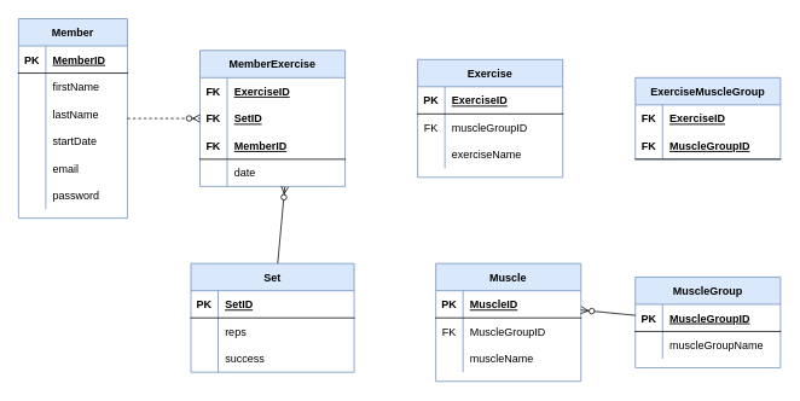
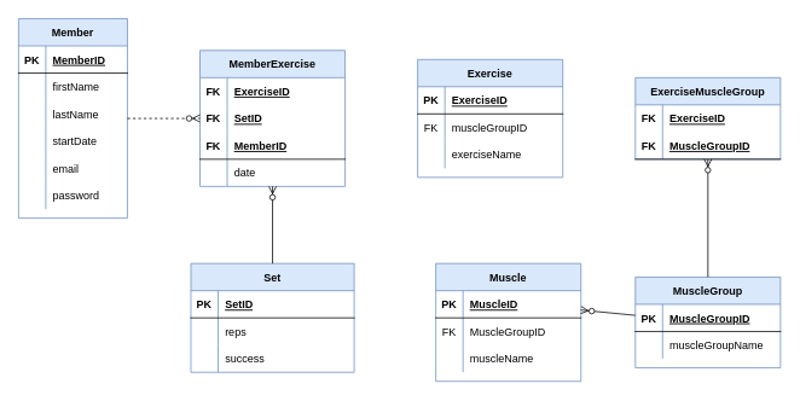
  <mxCell id="0" />
  <mxCell id="1" parent="0" />
  <mxCell id="2" value="Member" style="shape=table;startSize=30;container=1;collapsible=1;childLayout=tableLayout;fixedRows=1;rowLines=0;fontStyle=1;align=center;resizeLast=1;fillColor=#dae8fc;strokeColor=#6c8ebf;" parent="1" vertex="1"><mxGeometry x="20" y="20" width="120" height="220" as="geometry" /></mxCell>
  <mxCell id="3" value="" style="shape=tableRow;horizontal=0;startSize=0;swimlaneHead=0;swimlaneBody=0;fillColor=none;collapsible=0;dropTarget=0;points=[[0,0.5],[1,0.5]];portConstraint=eastwest;top=0;left=0;right=0;bottom=1;" parent="2" vertex="1"><mxGeometry y="30" width="120" height="30" as="geometry" /></mxCell>
  <mxCell id="4" value="PK" style="shape=partialRectangle;connectable=0;fillColor=none;top=0;left=0;bottom=0;right=0;fontStyle=1;overflow=hidden;" parent="3" vertex="1"><mxGeometry width="30" height="30" as="geometry"><mxRectangle width="30" height="30" as="alternateBounds" /></mxGeometry></mxCell>
  <mxCell id="5" value="MemberID" style="shape=partialRectangle;connectable=0;fillColor=none;top=0;left=0;bottom=0;right=0;align=left;spacingLeft=6;fontStyle=5;overflow=hidden;" parent="3" vertex="1"><mxGeometry x="30" width="90" height="30" as="geometry"><mxRectangle width="90" height="30" as="alternateBounds" /></mxGeometry></mxCell>
  <mxCell id="6" value="" style="shape=tableRow;horizontal=0;startSize=0;swimlaneHead=0;swimlaneBody=0;fillColor=none;collapsible=0;dropTarget=0;points=[[0,0.5],[1,0.5]];portConstraint=eastwest;top=0;left=0;right=0;bottom=0;" parent="2" vertex="1"><mxGeometry y="60" width="120" height="30" as="geometry" /></mxCell>
  <mxCell id="7" value="" style="shape=partialRectangle;connectable=0;fillColor=none;top=0;left=0;bottom=0;right=0;editable=1;overflow=hidden;" parent="6" vertex="1"><mxGeometry width="30" height="30" as="geometry"><mxRectangle width="30" height="30" as="alternateBounds" /></mxGeometry></mxCell>
  <mxCell id="8" value="firstName" style="shape=partialRectangle;connectable=0;fillColor=none;top=0;left=0;bottom=0;right=0;align=left;spacingLeft=6;overflow=hidden;" parent="6" vertex="1"><mxGeometry x="30" width="90" height="30" as="geometry"><mxRectangle width="90" height="30" as="alternateBounds" /></mxGeometry></mxCell>
  <mxCell id="9" value="" style="shape=tableRow;horizontal=0;startSize=0;swimlaneHead=0;swimlaneBody=0;fillColor=none;collapsible=0;dropTarget=0;points=[[0,0.5],[1,0.5]];portConstraint=eastwest;top=0;left=0;right=0;bottom=0;" parent="2" vertex="1"><mxGeometry y="90" width="120" height="30" as="geometry" /></mxCell>
  <mxCell id="10" value="" style="shape=partialRectangle;connectable=0;fillColor=none;top=0;left=0;bottom=0;right=0;editable=1;overflow=hidden;" parent="9" vertex="1"><mxGeometry width="30" height="30" as="geometry"><mxRectangle width="30" height="30" as="alternateBounds" /></mxGeometry></mxCell>
  <mxCell id="11" value="lastName" style="shape=partialRectangle;connectable=0;fillColor=none;top=0;left=0;bottom=0;right=0;align=left;spacingLeft=6;overflow=hidden;" parent="9" vertex="1"><mxGeometry x="30" width="90" height="30" as="geometry"><mxRectangle width="90" height="30" as="alternateBounds" /></mxGeometry></mxCell>
  <mxCell id="12" value="" style="shape=tableRow;horizontal=0;startSize=0;swimlaneHead=0;swimlaneBody=0;fillColor=none;collapsible=0;dropTarget=0;points=[[0,0.5],[1,0.5]];portConstraint=eastwest;top=0;left=0;right=0;bottom=0;" parent="2" vertex="1"><mxGeometry y="120" width="120" height="30" as="geometry" /></mxCell>
  <mxCell id="13" value="" style="shape=partialRectangle;connectable=0;fillColor=none;top=0;left=0;bottom=0;right=0;editable=1;overflow=hidden;" parent="12" vertex="1"><mxGeometry width="30" height="30" as="geometry"><mxRectangle width="30" height="30" as="alternateBounds" /></mxGeometry></mxCell>
  <mxCell id="14" value="startDate" style="shape=partialRectangle;connectable=0;fillColor=none;top=0;left=0;bottom=0;right=0;align=left;spacingLeft=6;overflow=hidden;" parent="12" vertex="1"><mxGeometry x="30" width="90" height="30" as="geometry"><mxRectangle width="90" height="30" as="alternateBounds" /></mxGeometry></mxCell>
  <mxCell id="15" value="" style="shape=tableRow;horizontal=0;startSize=0;swimlaneHead=0;swimlaneBody=0;fillColor=none;collapsible=0;dropTarget=0;points=[[0,0.5],[1,0.5]];portConstraint=eastwest;top=0;left=0;right=0;bottom=0;" vertex="1" parent="2"><mxGeometry y="150" width="120" height="30" as="geometry" /></mxCell>
  <mxCell id="16" value="" style="shape=partialRectangle;connectable=0;fillColor=none;top=0;left=0;bottom=0;right=0;editable=1;overflow=hidden;" vertex="1" parent="15"><mxGeometry width="30" height="30" as="geometry"><mxRectangle width="30" height="30" as="alternateBounds" /></mxGeometry></mxCell>
  <mxCell id="17" value="email" style="shape=partialRectangle;connectable=0;fillColor=none;top=0;left=0;bottom=0;right=0;align=left;spacingLeft=6;overflow=hidden;" vertex="1" parent="15"><mxGeometry x="30" width="90" height="30" as="geometry"><mxRectangle width="90" height="30" as="alternateBounds" /></mxGeometry></mxCell>
  <mxCell id="18" value="" style="shape=tableRow;horizontal=0;startSize=0;swimlaneHead=0;swimlaneBody=0;fillColor=none;collapsible=0;dropTarget=0;points=[[0,0.5],[1,0.5]];portConstraint=eastwest;top=0;left=0;right=0;bottom=0;" vertex="1" parent="2"><mxGeometry y="180" width="120" height="30" as="geometry" /></mxCell>
  <mxCell id="19" value="" style="shape=partialRectangle;connectable=0;fillColor=none;top=0;left=0;bottom=0;right=0;editable=1;overflow=hidden;" vertex="1" parent="18"><mxGeometry width="30" height="30" as="geometry"><mxRectangle width="30" height="30" as="alternateBounds" /></mxGeometry></mxCell>
  <mxCell id="20" value="password" style="shape=partialRectangle;connectable=0;fillColor=none;top=0;left=0;bottom=0;right=0;align=left;spacingLeft=6;overflow=hidden;" vertex="1" parent="18"><mxGeometry x="30" width="90" height="30" as="geometry"><mxRectangle width="90" height="30" as="alternateBounds" /></mxGeometry></mxCell>
  <mxCell id="21" value="Exercise" style="shape=table;startSize=30;container=1;collapsible=1;childLayout=tableLayout;fixedRows=1;rowLines=0;fontStyle=1;align=center;resizeLast=1;fillColor=#dae8fc;strokeColor=#6c8ebf;" parent="1" vertex="1"><mxGeometry x="460" y="65" width="160" height="130" as="geometry" /></mxCell>
  <mxCell id="22" value="" style="shape=tableRow;horizontal=0;startSize=0;swimlaneHead=0;swimlaneBody=0;fillColor=none;collapsible=0;dropTarget=0;points=[[0,0.5],[1,0.5]];portConstraint=eastwest;top=0;left=0;right=0;bottom=1;" parent="21" vertex="1"><mxGeometry y="30" width="160" height="30" as="geometry" /></mxCell>
  <mxCell id="23" value="PK" style="shape=partialRectangle;connectable=0;fillColor=none;top=0;left=0;bottom=0;right=0;fontStyle=1;overflow=hidden;" parent="22" vertex="1"><mxGeometry width="30" height="30" as="geometry"><mxRectangle width="30" height="30" as="alternateBounds" /></mxGeometry></mxCell>
  <mxCell id="24" value="ExerciseID" style="shape=partialRectangle;connectable=0;fillColor=none;top=0;left=0;bottom=0;right=0;align=left;spacingLeft=6;fontStyle=5;overflow=hidden;" parent="22" vertex="1"><mxGeometry x="30" width="130" height="30" as="geometry"><mxRectangle width="130" height="30" as="alternateBounds" /></mxGeometry></mxCell>
  <mxCell id="25" value="" style="shape=tableRow;horizontal=0;startSize=0;swimlaneHead=0;swimlaneBody=0;fillColor=none;collapsible=0;dropTarget=0;points=[[0,0.5],[1,0.5]];portConstraint=eastwest;top=0;left=0;right=0;bottom=0;" parent="21" vertex="1"><mxGeometry y="60" width="160" height="30" as="geometry" /></mxCell>
  <mxCell id="26" value="FK" style="shape=partialRectangle;connectable=0;fillColor=none;top=0;left=0;bottom=0;right=0;editable=1;overflow=hidden;" parent="25" vertex="1"><mxGeometry width="30" height="30" as="geometry"><mxRectangle width="30" height="30" as="alternateBounds" /></mxGeometry></mxCell>
  <mxCell id="27" value="muscleGroupID" style="shape=partialRectangle;connectable=0;fillColor=none;top=0;left=0;bottom=0;right=0;align=left;spacingLeft=6;overflow=hidden;" parent="25" vertex="1"><mxGeometry x="30" width="130" height="30" as="geometry"><mxRectangle width="130" height="30" as="alternateBounds" /></mxGeometry></mxCell>
  <mxCell id="28" value="" style="shape=tableRow;horizontal=0;startSize=0;swimlaneHead=0;swimlaneBody=0;fillColor=none;collapsible=0;dropTarget=0;points=[[0,0.5],[1,0.5]];portConstraint=eastwest;top=0;left=0;right=0;bottom=0;" parent="21" vertex="1"><mxGeometry y="90" width="160" height="30" as="geometry" /></mxCell>
  <mxCell id="29" value="" style="shape=partialRectangle;connectable=0;fillColor=none;top=0;left=0;bottom=0;right=0;editable=1;overflow=hidden;" parent="28" vertex="1"><mxGeometry width="30" height="30" as="geometry"><mxRectangle width="30" height="30" as="alternateBounds" /></mxGeometry></mxCell>
  <mxCell id="30" value="exerciseName" style="shape=partialRectangle;connectable=0;fillColor=none;top=0;left=0;bottom=0;right=0;align=left;spacingLeft=6;overflow=hidden;" parent="28" vertex="1"><mxGeometry x="30" width="130" height="30" as="geometry"><mxRectangle width="130" height="30" as="alternateBounds" /></mxGeometry></mxCell>
  <mxCell id="31" value="MuscleGroup" style="shape=table;startSize=30;container=1;collapsible=1;childLayout=tableLayout;fixedRows=1;rowLines=0;fontStyle=1;align=center;resizeLast=1;fillColor=#dae8fc;strokeColor=#6c8ebf;" parent="1" vertex="1"><mxGeometry x="700" y="305" width="160" height="100" as="geometry" /></mxCell>
  <mxCell id="32" value="" style="shape=tableRow;horizontal=0;startSize=0;swimlaneHead=0;swimlaneBody=0;fillColor=none;collapsible=0;dropTarget=0;points=[[0,0.5],[1,0.5]];portConstraint=eastwest;top=0;left=0;right=0;bottom=1;" parent="31" vertex="1"><mxGeometry y="30" width="160" height="30" as="geometry" /></mxCell>
  <mxCell id="33" value="PK" style="shape=partialRectangle;connectable=0;fillColor=none;top=0;left=0;bottom=0;right=0;fontStyle=1;overflow=hidden;" parent="32" vertex="1"><mxGeometry width="30" height="30" as="geometry"><mxRectangle width="30" height="30" as="alternateBounds" /></mxGeometry></mxCell>
  <mxCell id="34" value="MuscleGroupID" style="shape=partialRectangle;connectable=0;fillColor=none;top=0;left=0;bottom=0;right=0;align=left;spacingLeft=6;fontStyle=5;overflow=hidden;" parent="32" vertex="1"><mxGeometry x="30" width="130" height="30" as="geometry"><mxRectangle width="130" height="30" as="alternateBounds" /></mxGeometry></mxCell>
  <mxCell id="35" value="" style="shape=tableRow;horizontal=0;startSize=0;swimlaneHead=0;swimlaneBody=0;fillColor=none;collapsible=0;dropTarget=0;points=[[0,0.5],[1,0.5]];portConstraint=eastwest;top=0;left=0;right=0;bottom=0;" parent="31" vertex="1"><mxGeometry y="60" width="160" height="30" as="geometry" /></mxCell>
  <mxCell id="36" value="" style="shape=partialRectangle;connectable=0;fillColor=none;top=0;left=0;bottom=0;right=0;editable=1;overflow=hidden;" parent="35" vertex="1"><mxGeometry width="30" height="30" as="geometry"><mxRectangle width="30" height="30" as="alternateBounds" /></mxGeometry></mxCell>
  <mxCell id="37" value="muscleGroupName" style="shape=partialRectangle;connectable=0;fillColor=none;top=0;left=0;bottom=0;right=0;align=left;spacingLeft=6;overflow=hidden;" parent="35" vertex="1"><mxGeometry x="30" width="130" height="30" as="geometry"><mxRectangle width="130" height="30" as="alternateBounds" /></mxGeometry></mxCell>
  <mxCell id="38" value="MemberExercise" style="shape=table;startSize=30;container=1;collapsible=1;childLayout=tableLayout;fixedRows=1;rowLines=0;fontStyle=1;align=center;resizeLast=1;fillColor=#dae8fc;strokeColor=#6c8ebf;" parent="1" vertex="1"><mxGeometry x="220" y="55" width="160" height="150" as="geometry" /></mxCell>
  <mxCell id="39" value="" style="shape=tableRow;horizontal=0;startSize=0;swimlaneHead=0;swimlaneBody=0;fillColor=none;collapsible=0;dropTarget=0;points=[[0,0.5],[1,0.5]];portConstraint=eastwest;top=0;left=0;right=0;bottom=0;" parent="38" vertex="1"><mxGeometry y="30" width="160" height="30" as="geometry" /></mxCell>
  <mxCell id="40" value="FK" style="shape=partialRectangle;connectable=0;fillColor=none;top=0;left=0;bottom=0;right=0;fontStyle=1;overflow=hidden;" parent="39" vertex="1"><mxGeometry width="30" height="30" as="geometry"><mxRectangle width="30" height="30" as="alternateBounds" /></mxGeometry></mxCell>
  <mxCell id="41" value="ExerciseID" style="shape=partialRectangle;connectable=0;fillColor=none;top=0;left=0;bottom=0;right=0;align=left;spacingLeft=6;fontStyle=5;overflow=hidden;" parent="39" vertex="1"><mxGeometry x="30" width="130" height="30" as="geometry"><mxRectangle width="130" height="30" as="alternateBounds" /></mxGeometry></mxCell>
  <mxCell id="42" value="" style="shape=tableRow;horizontal=0;startSize=0;swimlaneHead=0;swimlaneBody=0;fillColor=none;collapsible=0;dropTarget=0;points=[[0,0.5],[1,0.5]];portConstraint=eastwest;top=0;left=0;right=0;bottom=0;fontStyle=1" parent="38" vertex="1"><mxGeometry y="60" width="160" height="30" as="geometry" /></mxCell>
  <mxCell id="43" value="FK" style="shape=partialRectangle;connectable=0;fillColor=none;top=0;left=0;bottom=0;right=0;fontStyle=1;overflow=hidden;" parent="42" vertex="1"><mxGeometry width="30" height="30" as="geometry"><mxRectangle width="30" height="30" as="alternateBounds" /></mxGeometry></mxCell>
  <mxCell id="44" value="SetID" style="shape=partialRectangle;connectable=0;fillColor=none;top=0;left=0;bottom=0;right=0;align=left;spacingLeft=6;fontStyle=5;overflow=hidden;" parent="42" vertex="1"><mxGeometry x="30" width="130" height="30" as="geometry"><mxRectangle width="130" height="30" as="alternateBounds" /></mxGeometry></mxCell>
  <mxCell id="45" value="" style="shape=tableRow;horizontal=0;startSize=0;swimlaneHead=0;swimlaneBody=0;fillColor=none;collapsible=0;dropTarget=0;points=[[0,0.5],[1,0.5]];portConstraint=eastwest;top=0;left=0;right=0;bottom=1;" parent="38" vertex="1"><mxGeometry y="90" width="160" height="30" as="geometry" /></mxCell>
  <mxCell id="46" value="FK" style="shape=partialRectangle;connectable=0;fillColor=none;top=0;left=0;bottom=0;right=0;fontStyle=1;overflow=hidden;" parent="45" vertex="1"><mxGeometry width="30" height="30" as="geometry"><mxRectangle width="30" height="30" as="alternateBounds" /></mxGeometry></mxCell>
  <mxCell id="47" value="MemberID" style="shape=partialRectangle;connectable=0;fillColor=none;top=0;left=0;bottom=0;right=0;align=left;spacingLeft=6;fontStyle=5;overflow=hidden;" parent="45" vertex="1"><mxGeometry x="30" width="130" height="30" as="geometry"><mxRectangle width="130" height="30" as="alternateBounds" /></mxGeometry></mxCell>
  <mxCell id="48" value="" style="shape=tableRow;horizontal=0;startSize=0;swimlaneHead=0;swimlaneBody=0;fillColor=none;collapsible=0;dropTarget=0;points=[[0,0.5],[1,0.5]];portConstraint=eastwest;top=0;left=0;right=0;bottom=0;" parent="38" vertex="1"><mxGeometry y="120" width="160" height="30" as="geometry" /></mxCell>
  <mxCell id="49" value="" style="shape=partialRectangle;connectable=0;fillColor=none;top=0;left=0;bottom=0;right=0;editable=1;overflow=hidden;" parent="48" vertex="1"><mxGeometry width="30" height="30" as="geometry"><mxRectangle width="30" height="30" as="alternateBounds" /></mxGeometry></mxCell>
  <mxCell id="50" value="date" style="shape=partialRectangle;connectable=0;fillColor=none;top=0;left=0;bottom=0;right=0;align=left;spacingLeft=6;overflow=hidden;" parent="48" vertex="1"><mxGeometry x="30" width="130" height="30" as="geometry"><mxRectangle width="130" height="30" as="alternateBounds" /></mxGeometry></mxCell>
  <mxCell id="51" value="" style="edgeStyle=entityRelationEdgeStyle;fontSize=12;html=1;endArrow=ERzeroToMany;endFill=1;rounded=0;dashed=1;" parent="1" source="2" target="38" edge="1"><mxGeometry width="100" height="100" relative="1" as="geometry"><mxPoint x="450" y="390" as="sourcePoint" /><mxPoint x="550" y="290" as="targetPoint" /></mxGeometry></mxCell>
  <mxCell id="52" value="ExerciseMuscleGroup" style="shape=table;startSize=30;container=1;collapsible=1;childLayout=tableLayout;fixedRows=1;rowLines=0;fontStyle=1;align=center;resizeLast=1;fillColor=#dae8fc;strokeColor=#6c8ebf;" parent="1" vertex="1"><mxGeometry x="700" y="85" width="160" height="90" as="geometry" /></mxCell>
  <mxCell id="53" value="" style="shape=tableRow;horizontal=0;startSize=0;swimlaneHead=0;swimlaneBody=0;fillColor=none;collapsible=0;dropTarget=0;points=[[0,0.5],[1,0.5]];portConstraint=eastwest;top=0;left=0;right=0;bottom=0;" parent="52" vertex="1"><mxGeometry y="30" width="160" height="30" as="geometry" /></mxCell>
  <mxCell id="54" value="FK" style="shape=partialRectangle;connectable=0;fillColor=none;top=0;left=0;bottom=0;right=0;fontStyle=1;overflow=hidden;" parent="53" vertex="1"><mxGeometry width="30" height="30" as="geometry"><mxRectangle width="30" height="30" as="alternateBounds" /></mxGeometry></mxCell>
  <mxCell id="55" value="ExerciseID" style="shape=partialRectangle;connectable=0;fillColor=none;top=0;left=0;bottom=0;right=0;align=left;spacingLeft=6;fontStyle=5;overflow=hidden;" parent="53" vertex="1"><mxGeometry x="30" width="130" height="30" as="geometry"><mxRectangle width="130" height="30" as="alternateBounds" /></mxGeometry></mxCell>
  <mxCell id="56" value="" style="shape=tableRow;horizontal=0;startSize=0;swimlaneHead=0;swimlaneBody=0;fillColor=none;collapsible=0;dropTarget=0;points=[[0,0.5],[1,0.5]];portConstraint=eastwest;top=0;left=0;right=0;bottom=1;" parent="52" vertex="1"><mxGeometry y="60" width="160" height="30" as="geometry" /></mxCell>
  <mxCell id="57" value="FK" style="shape=partialRectangle;connectable=0;fillColor=none;top=0;left=0;bottom=0;right=0;fontStyle=1;overflow=hidden;" parent="56" vertex="1"><mxGeometry width="30" height="30" as="geometry"><mxRectangle width="30" height="30" as="alternateBounds" /></mxGeometry></mxCell>
  <mxCell id="58" value="MuscleGroupID" style="shape=partialRectangle;connectable=0;fillColor=none;top=0;left=0;bottom=0;right=0;align=left;spacingLeft=6;fontStyle=5;overflow=hidden;" parent="56" vertex="1"><mxGeometry x="30" width="130" height="30" as="geometry"><mxRectangle width="130" height="30" as="alternateBounds" /></mxGeometry></mxCell>
  <mxCell id="59" value="Set" style="shape=table;startSize=30;container=1;collapsible=1;childLayout=tableLayout;fixedRows=1;rowLines=0;fontStyle=1;align=center;resizeLast=1;fillColor=#dae8fc;strokeColor=#6c8ebf;" parent="1" vertex="1"><mxGeometry x="210" y="290" width="180" height="120" as="geometry" /></mxCell>
  <mxCell id="60" value="" style="shape=tableRow;horizontal=0;startSize=0;swimlaneHead=0;swimlaneBody=0;fillColor=none;collapsible=0;dropTarget=0;points=[[0,0.5],[1,0.5]];portConstraint=eastwest;top=0;left=0;right=0;bottom=1;" parent="59" vertex="1"><mxGeometry y="30" width="180" height="30" as="geometry" /></mxCell>
  <mxCell id="61" value="PK" style="shape=partialRectangle;connectable=0;fillColor=none;top=0;left=0;bottom=0;right=0;fontStyle=1;overflow=hidden;" parent="60" vertex="1"><mxGeometry width="30" height="30" as="geometry"><mxRectangle width="30" height="30" as="alternateBounds" /></mxGeometry></mxCell>
  <mxCell id="62" value="SetID" style="shape=partialRectangle;connectable=0;fillColor=none;top=0;left=0;bottom=0;right=0;align=left;spacingLeft=6;fontStyle=5;overflow=hidden;" parent="60" vertex="1"><mxGeometry x="30" width="150" height="30" as="geometry"><mxRectangle width="150" height="30" as="alternateBounds" /></mxGeometry></mxCell>
  <mxCell id="63" value="" style="shape=tableRow;horizontal=0;startSize=0;swimlaneHead=0;swimlaneBody=0;fillColor=none;collapsible=0;dropTarget=0;points=[[0,0.5],[1,0.5]];portConstraint=eastwest;top=0;left=0;right=0;bottom=0;" parent="59" vertex="1"><mxGeometry y="60" width="180" height="30" as="geometry" /></mxCell>
  <mxCell id="64" value="" style="shape=partialRectangle;connectable=0;fillColor=none;top=0;left=0;bottom=0;right=0;fontStyle=0;overflow=hidden;" parent="63" vertex="1"><mxGeometry width="30" height="30" as="geometry"><mxRectangle width="30" height="30" as="alternateBounds" /></mxGeometry></mxCell>
  <mxCell id="65" value="reps" style="shape=partialRectangle;connectable=0;fillColor=none;top=0;left=0;bottom=0;right=0;align=left;spacingLeft=6;fontStyle=0;overflow=hidden;" parent="63" vertex="1"><mxGeometry x="30" width="150" height="30" as="geometry"><mxRectangle width="150" height="30" as="alternateBounds" /></mxGeometry></mxCell>
  <mxCell id="66" value="" style="shape=tableRow;horizontal=0;startSize=0;swimlaneHead=0;swimlaneBody=0;fillColor=none;collapsible=0;dropTarget=0;points=[[0,0.5],[1,0.5]];portConstraint=eastwest;top=0;left=0;right=0;bottom=0;" parent="59" vertex="1"><mxGeometry y="90" width="180" height="30" as="geometry" /></mxCell>
  <mxCell id="67" value="" style="shape=partialRectangle;connectable=0;fillColor=none;top=0;left=0;bottom=0;right=0;fontStyle=0;overflow=hidden;" parent="66" vertex="1"><mxGeometry width="30" height="30" as="geometry"><mxRectangle width="30" height="30" as="alternateBounds" /></mxGeometry></mxCell>
  <mxCell id="68" value="success" style="shape=partialRectangle;connectable=0;fillColor=none;top=0;left=0;bottom=0;right=0;align=left;spacingLeft=6;fontStyle=0;overflow=hidden;" parent="66" vertex="1"><mxGeometry x="30" width="150" height="30" as="geometry"><mxRectangle width="150" height="30" as="alternateBounds" /></mxGeometry></mxCell>
- <mxCell id="69" value="" style="fontSize=12;html=1;endArrow=ERzeroToMany;endFill=1;rounded=0;" parent="1" source="59" target="50" edge="1"><mxGeometry width="100" height="100" relative="1" as="geometry"><mxPoint x="500" y="310" as="sourcePoint" /><mxPoint x="600" y="210" as="targetPoint" /></mxGeometry></mxCell>
+ <mxCell id="69" value="" style="fontSize=12;html=1;endArrow=ERzeroToMany;endFill=1;rounded=0;" parent="1" source="59" target="38" edge="1"><mxGeometry width="100" height="100" relative="1" as="geometry"><mxPoint x="500" y="310" as="sourcePoint" /><mxPoint x="600" y="210" as="targetPoint" /></mxGeometry></mxCell>
  <mxCell id="70" value="Muscle" style="shape=table;startSize=30;container=1;collapsible=1;childLayout=tableLayout;fixedRows=1;rowLines=0;fontStyle=1;align=center;resizeLast=1;fillColor=#dae8fc;strokeColor=#6c8ebf;" parent="1" vertex="1"><mxGeometry x="480" y="290" width="160" height="130" as="geometry" /></mxCell>
  <mxCell id="71" value="" style="shape=tableRow;horizontal=0;startSize=0;swimlaneHead=0;swimlaneBody=0;fillColor=none;collapsible=0;dropTarget=0;points=[[0,0.5],[1,0.5]];portConstraint=eastwest;top=0;left=0;right=0;bottom=1;" parent="70" vertex="1"><mxGeometry y="30" width="160" height="30" as="geometry" /></mxCell>
  <mxCell id="72" value="PK" style="shape=partialRectangle;connectable=0;fillColor=none;top=0;left=0;bottom=0;right=0;fontStyle=1;overflow=hidden;" parent="71" vertex="1"><mxGeometry width="30" height="30" as="geometry"><mxRectangle width="30" height="30" as="alternateBounds" /></mxGeometry></mxCell>
  <mxCell id="73" value="MuscleID" style="shape=partialRectangle;connectable=0;fillColor=none;top=0;left=0;bottom=0;right=0;align=left;spacingLeft=6;fontStyle=5;overflow=hidden;" parent="71" vertex="1"><mxGeometry x="30" width="130" height="30" as="geometry"><mxRectangle width="130" height="30" as="alternateBounds" /></mxGeometry></mxCell>
  <mxCell id="74" value="" style="shape=tableRow;horizontal=0;startSize=0;swimlaneHead=0;swimlaneBody=0;fillColor=none;collapsible=0;dropTarget=0;points=[[0,0.5],[1,0.5]];portConstraint=eastwest;top=0;left=0;right=0;bottom=0;" parent="70" vertex="1"><mxGeometry y="60" width="160" height="30" as="geometry" /></mxCell>
  <mxCell id="75" value="FK" style="shape=partialRectangle;connectable=0;fillColor=none;top=0;left=0;bottom=0;right=0;fontStyle=0;overflow=hidden;" parent="74" vertex="1"><mxGeometry width="30" height="30" as="geometry"><mxRectangle width="30" height="30" as="alternateBounds" /></mxGeometry></mxCell>
  <mxCell id="76" value="MuscleGroupID" style="shape=partialRectangle;connectable=0;fillColor=none;top=0;left=0;bottom=0;right=0;align=left;spacingLeft=6;fontStyle=0;overflow=hidden;" parent="74" vertex="1"><mxGeometry x="30" width="130" height="30" as="geometry"><mxRectangle width="130" height="30" as="alternateBounds" /></mxGeometry></mxCell>
  <mxCell id="77" value="" style="shape=tableRow;horizontal=0;startSize=0;swimlaneHead=0;swimlaneBody=0;fillColor=none;collapsible=0;dropTarget=0;points=[[0,0.5],[1,0.5]];portConstraint=eastwest;top=0;left=0;right=0;bottom=0;" parent="70" vertex="1"><mxGeometry y="90" width="160" height="30" as="geometry" /></mxCell>
  <mxCell id="78" value="" style="shape=partialRectangle;connectable=0;fillColor=none;top=0;left=0;bottom=0;right=0;editable=1;overflow=hidden;" parent="77" vertex="1"><mxGeometry width="30" height="30" as="geometry"><mxRectangle width="30" height="30" as="alternateBounds" /></mxGeometry></mxCell>
  <mxCell id="79" value="muscleName" style="shape=partialRectangle;connectable=0;fillColor=none;top=0;left=0;bottom=0;right=0;align=left;spacingLeft=6;overflow=hidden;" parent="77" vertex="1"><mxGeometry x="30" width="130" height="30" as="geometry"><mxRectangle width="130" height="30" as="alternateBounds" /></mxGeometry></mxCell>
  <mxCell id="80" value="" style="fontSize=12;html=1;endArrow=ERzeroToMany;endFill=1;rounded=0;" parent="1" source="31" target="73" edge="1"><mxGeometry width="100" height="100" relative="1" as="geometry"><mxPoint x="790" y="300" as="sourcePoint" /><mxPoint x="790" y="200" as="targetPoint" /></mxGeometry></mxCell>
+ <mxCell id="81" value="" style="fontSize=12;html=1;endArrow=ERzeroToMany;endFill=1;rounded=0;" parent="1" source="31" target="52" edge="1"><mxGeometry width="100" height="100" relative="1" as="geometry"><mxPoint x="770" y="260" as="sourcePoint" /><mxPoint x="890" y="250" as="targetPoint" /></mxGeometry></mxCell>
